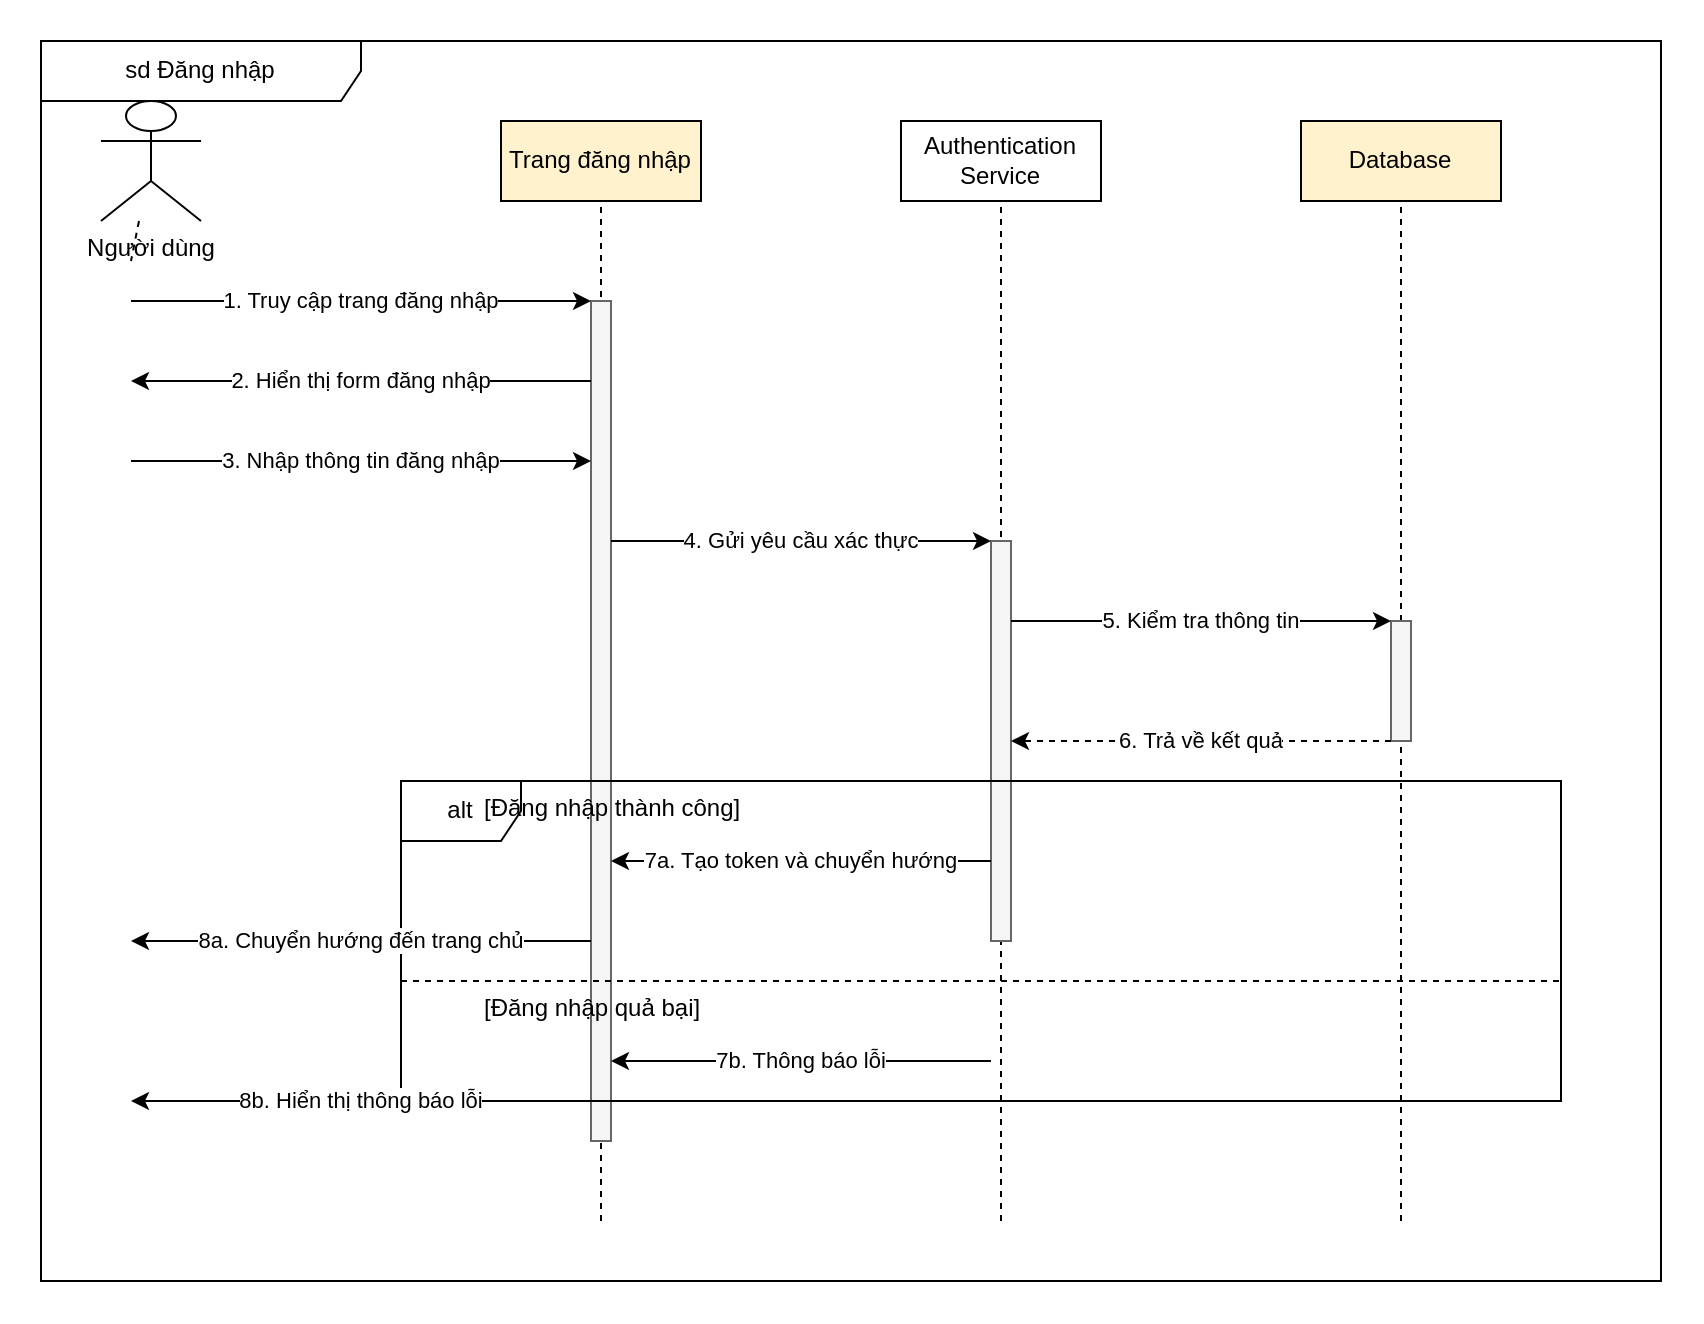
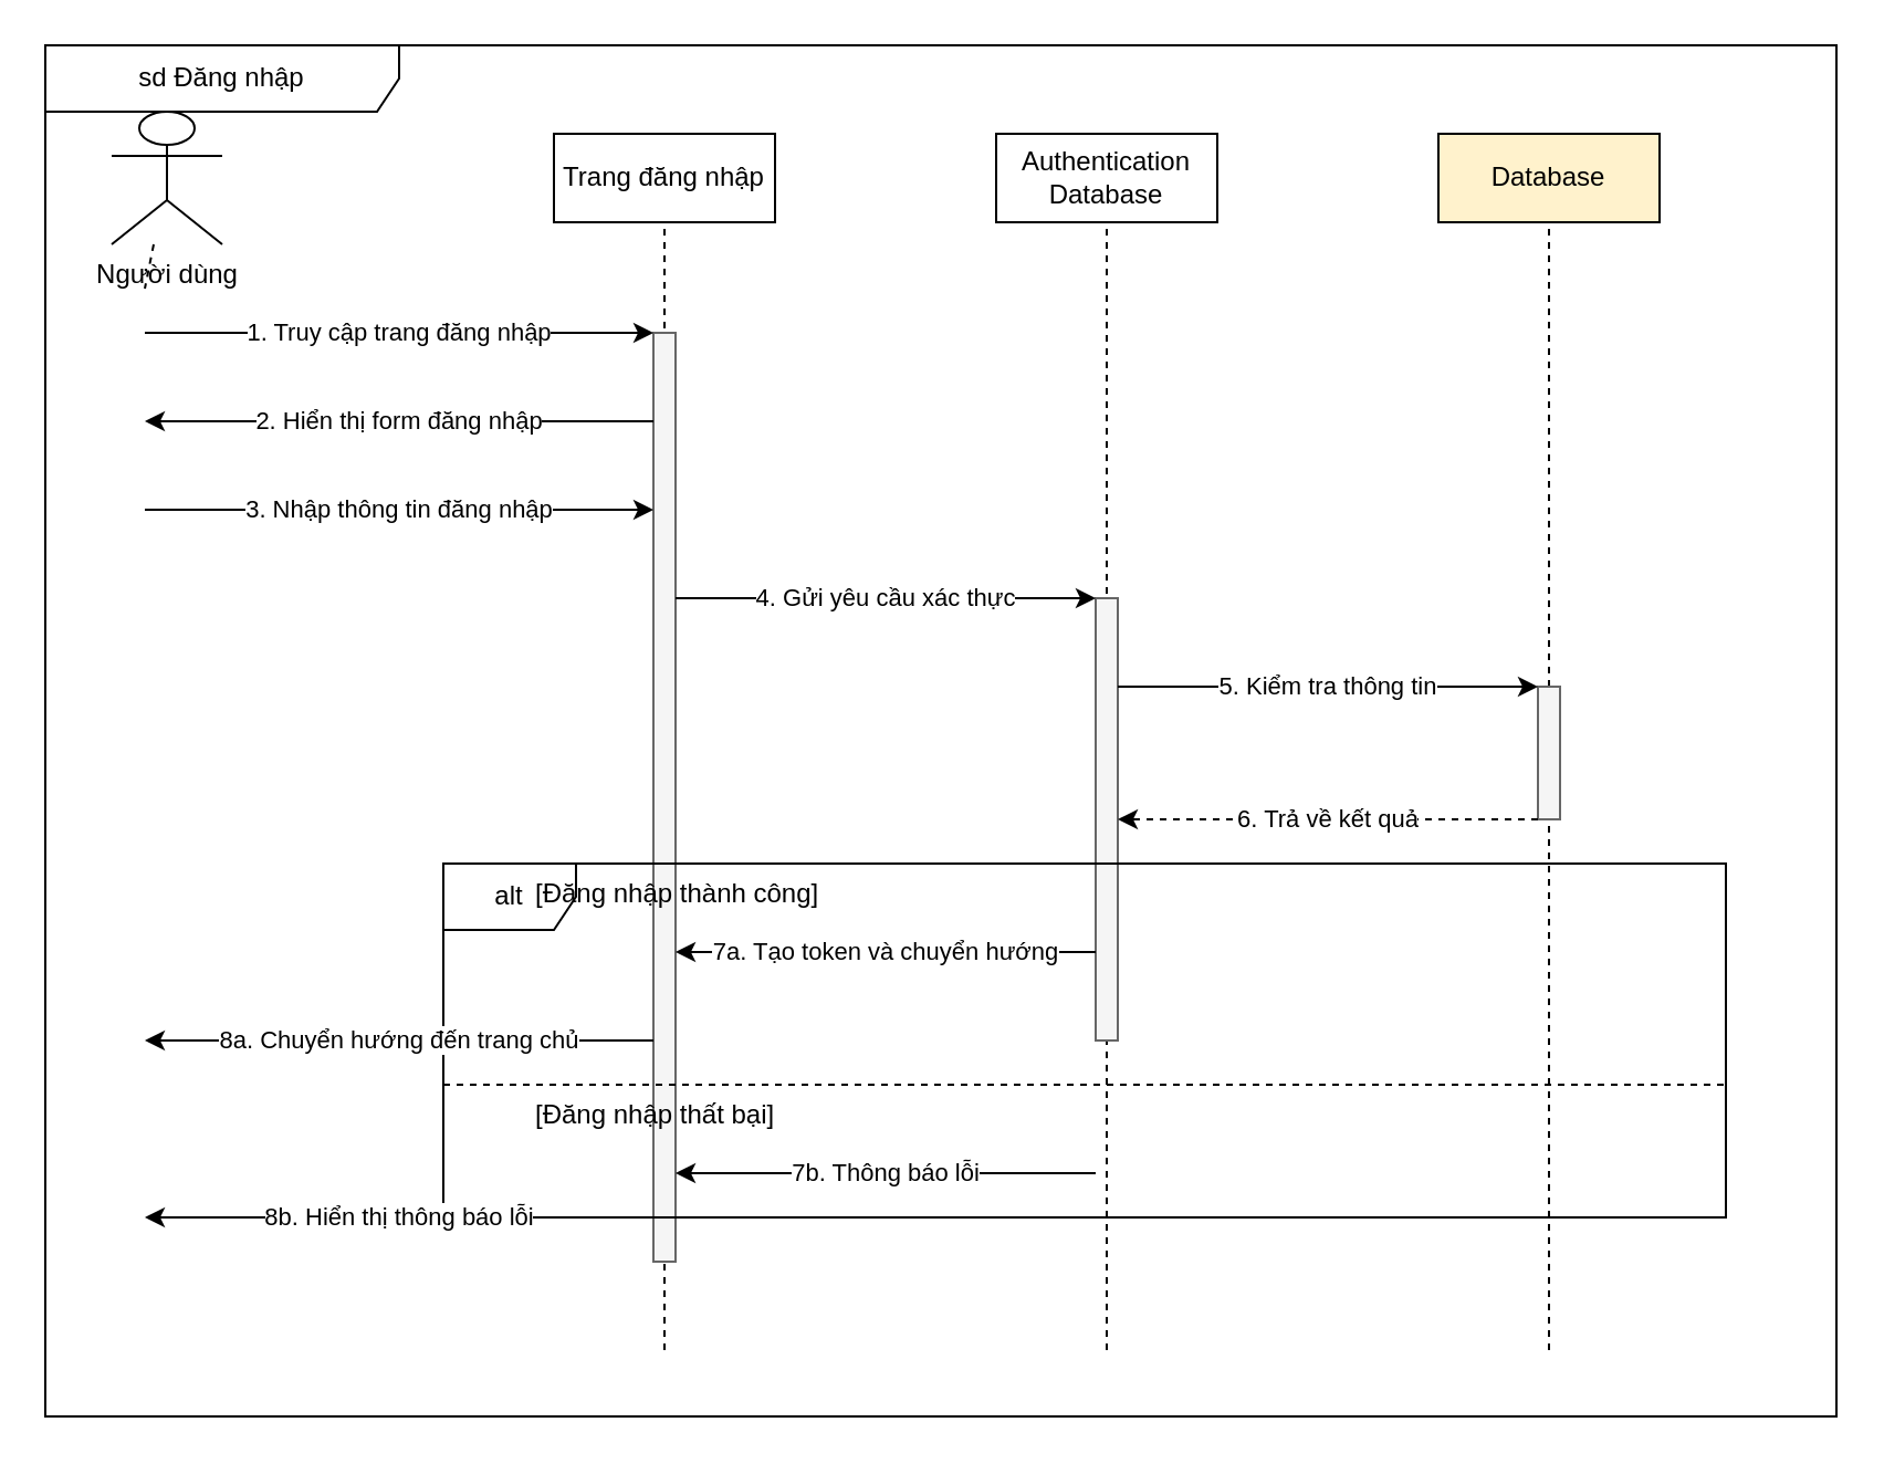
  <mxCell id="0" />
  <mxCell id="1" parent="0" />
  <mxCell id="2" value="sd Đăng nhập" style="shape=umlFrame;whiteSpace=wrap;html=1;width=160;height=30;" vertex="1" parent="1"><mxGeometry x="20" y="20" width="810" height="620" as="geometry" /></mxCell>
  <mxCell id="3" value="Người dùng" style="shape=umlActor;verticalLabelPosition=bottom;verticalAlign=top;html=1;" vertex="1" parent="1"><mxGeometry x="50" y="50" width="50" height="60" as="geometry" /></mxCell>
- <mxCell id="4" value="Trang đăng nhập" style="rounded=0;whiteSpace=wrap;html=1;fillColor=#fff2cc;" vertex="1" parent="1"><mxGeometry x="250" y="60" width="100" height="40" as="geometry" /></mxCell>
- <mxCell id="5" value="Authentication&#10;Service" style="rounded=0;whiteSpace=wrap;html=1;" vertex="1" parent="1"><mxGeometry x="450" y="60" width="100" height="40" as="geometry" /></mxCell>
+ <mxCell id="4" value="Trang đăng nhập" style="rounded=0;whiteSpace=wrap;html=1;" vertex="1" parent="1"><mxGeometry x="250" y="60" width="100" height="40" as="geometry" /></mxCell>
+ <mxCell id="5" value="Authentication&#10;Database" style="rounded=0;whiteSpace=wrap;html=1;" vertex="1" parent="1"><mxGeometry x="450" y="60" width="100" height="40" as="geometry" /></mxCell>
  <mxCell id="6" value="Database" style="rounded=0;whiteSpace=wrap;html=1;fillColor=#fff2cc;" vertex="1" parent="1"><mxGeometry x="650" y="60" width="100" height="40" as="geometry" /></mxCell>
  <mxCell id="7" value="" style="endArrow=none;dashed=1;html=1;startArrow=none;" edge="1" parent="1" source="3"><mxGeometry width="50" height="50" relative="1" as="geometry"><mxPoint x="65" y="610" as="sourcePoint" /><mxPoint x="65" y="130" as="targetPoint" /></mxGeometry></mxCell>
  <mxCell id="8" value="" style="endArrow=none;dashed=1;html=1;" edge="1" parent="1"><mxGeometry width="50" height="50" relative="1" as="geometry"><mxPoint x="300" y="610" as="sourcePoint" /><mxPoint x="300" y="100" as="targetPoint" /></mxGeometry></mxCell>
  <mxCell id="9" value="" style="endArrow=none;dashed=1;html=1;" edge="1" parent="1"><mxGeometry width="50" height="50" relative="1" as="geometry"><mxPoint x="500" y="610" as="sourcePoint" /><mxPoint x="500" y="100" as="targetPoint" /></mxGeometry></mxCell>
  <mxCell id="10" value="" style="endArrow=none;dashed=1;html=1;" edge="1" parent="1"><mxGeometry width="50" height="50" relative="1" as="geometry"><mxPoint x="700" y="610" as="sourcePoint" /><mxPoint x="700" y="100" as="targetPoint" /></mxGeometry></mxCell>
  <mxCell id="11" value="" style="html=1;points=[];perimeter=orthogonalPerimeter;fillColor=#f5f5f5;strokeColor=#666666;" vertex="1" parent="1"><mxGeometry x="295" y="150" width="10" height="420" as="geometry" /></mxCell>
  <mxCell id="12" value="" style="html=1;points=[];perimeter=orthogonalPerimeter;fillColor=#f5f5f5;strokeColor=#666666;" vertex="1" parent="1"><mxGeometry x="495" y="270" width="10" height="200" as="geometry" /></mxCell>
  <mxCell id="13" value="" style="html=1;points=[];perimeter=orthogonalPerimeter;fillColor=#f5f5f5;strokeColor=#666666;" vertex="1" parent="1"><mxGeometry x="695" y="310" width="10" height="60" as="geometry" /></mxCell>
  <mxCell id="14" value="1. Truy cập trang đăng nhập" style="endArrow=classic;html=1;" edge="1" parent="1"><mxGeometry relative="1" as="geometry"><mxPoint x="65" y="150" as="sourcePoint" /><mxPoint x="295" y="150" as="targetPoint" /></mxGeometry></mxCell>
  <mxCell id="15" value="2. Hiển thị form đăng nhập" style="endArrow=classic;html=1;" edge="1" parent="1"><mxGeometry relative="1" as="geometry"><mxPoint x="295" y="190" as="sourcePoint" /><mxPoint x="65" y="190" as="targetPoint" /></mxGeometry></mxCell>
  <mxCell id="16" value="3. Nhập thông tin đăng nhập" style="endArrow=classic;html=1;" edge="1" parent="1"><mxGeometry relative="1" as="geometry"><mxPoint x="65" y="230" as="sourcePoint" /><mxPoint x="295" y="230" as="targetPoint" /></mxGeometry></mxCell>
  <mxCell id="17" value="4. Gửi yêu cầu xác thực" style="endArrow=classic;html=1;" edge="1" parent="1"><mxGeometry relative="1" as="geometry"><mxPoint x="305" y="270" as="sourcePoint" /><mxPoint x="495" y="270" as="targetPoint" /></mxGeometry></mxCell>
  <mxCell id="18" value="5. Kiểm tra thông tin" style="endArrow=classic;html=1;" edge="1" parent="1"><mxGeometry relative="1" as="geometry"><mxPoint x="505" y="310" as="sourcePoint" /><mxPoint x="695" y="310" as="targetPoint" /></mxGeometry></mxCell>
  <mxCell id="19" value="6. Trả về kết quả" style="endArrow=classic;html=1;dashed=1;" edge="1" parent="1"><mxGeometry relative="1" as="geometry"><mxPoint x="695" y="370" as="sourcePoint" /><mxPoint x="505" y="370" as="targetPoint" /></mxGeometry></mxCell>
  <mxCell id="20" value="alt" style="shape=umlFrame;whiteSpace=wrap;html=1;" vertex="1" parent="1"><mxGeometry x="200" y="390" width="580" height="160" as="geometry" /></mxCell>
  <mxCell id="21" value="[Đăng nhập thành công]" style="text;html=1;" vertex="1" parent="1"><mxGeometry x="240" y="390" width="140" height="20" as="geometry" /></mxCell>
  <mxCell id="22" value="7a. Tạo token và chuyển hướng" style="endArrow=classic;html=1;" edge="1" parent="1"><mxGeometry relative="1" as="geometry"><mxPoint x="495" y="430" as="sourcePoint" /><mxPoint x="305" y="430" as="targetPoint" /></mxGeometry></mxCell>
  <mxCell id="23" value="8a. Chuyển hướng đến trang chủ" style="endArrow=classic;html=1;" edge="1" parent="1"><mxGeometry relative="1" as="geometry"><mxPoint x="295" y="470" as="sourcePoint" /><mxPoint x="65" y="470" as="targetPoint" /></mxGeometry></mxCell>
  <mxCell id="24" value="" style="endArrow=none;dashed=1;html=1;" edge="1" parent="1"><mxGeometry width="50" height="50" relative="1" as="geometry"><mxPoint x="200" y="490" as="sourcePoint" /><mxPoint x="780" y="490" as="targetPoint" /></mxGeometry></mxCell>
- <mxCell id="25" value="[Đăng nhập quả bại]" style="text;html=1;" vertex="1" parent="1"><mxGeometry x="240" y="490" width="140" height="20" as="geometry" /></mxCell>
+ <mxCell id="25" value="[Đăng nhập thất bại]" style="text;html=1;" vertex="1" parent="1"><mxGeometry x="240" y="490" width="140" height="20" as="geometry" /></mxCell>
  <mxCell id="26" value="7b. Thông báo lỗi" style="endArrow=classic;html=1;" edge="1" parent="1"><mxGeometry relative="1" as="geometry"><mxPoint x="495" y="530" as="sourcePoint" /><mxPoint x="305" y="530" as="targetPoint" /></mxGeometry></mxCell>
  <mxCell id="27" value="8b. Hiển thị thông báo lỗi" style="endArrow=classic;html=1;" edge="1" parent="1"><mxGeometry relative="1" as="geometry"><mxPoint x="295" y="550" as="sourcePoint" /><mxPoint x="65" y="550" as="targetPoint" /></mxGeometry></mxCell>
